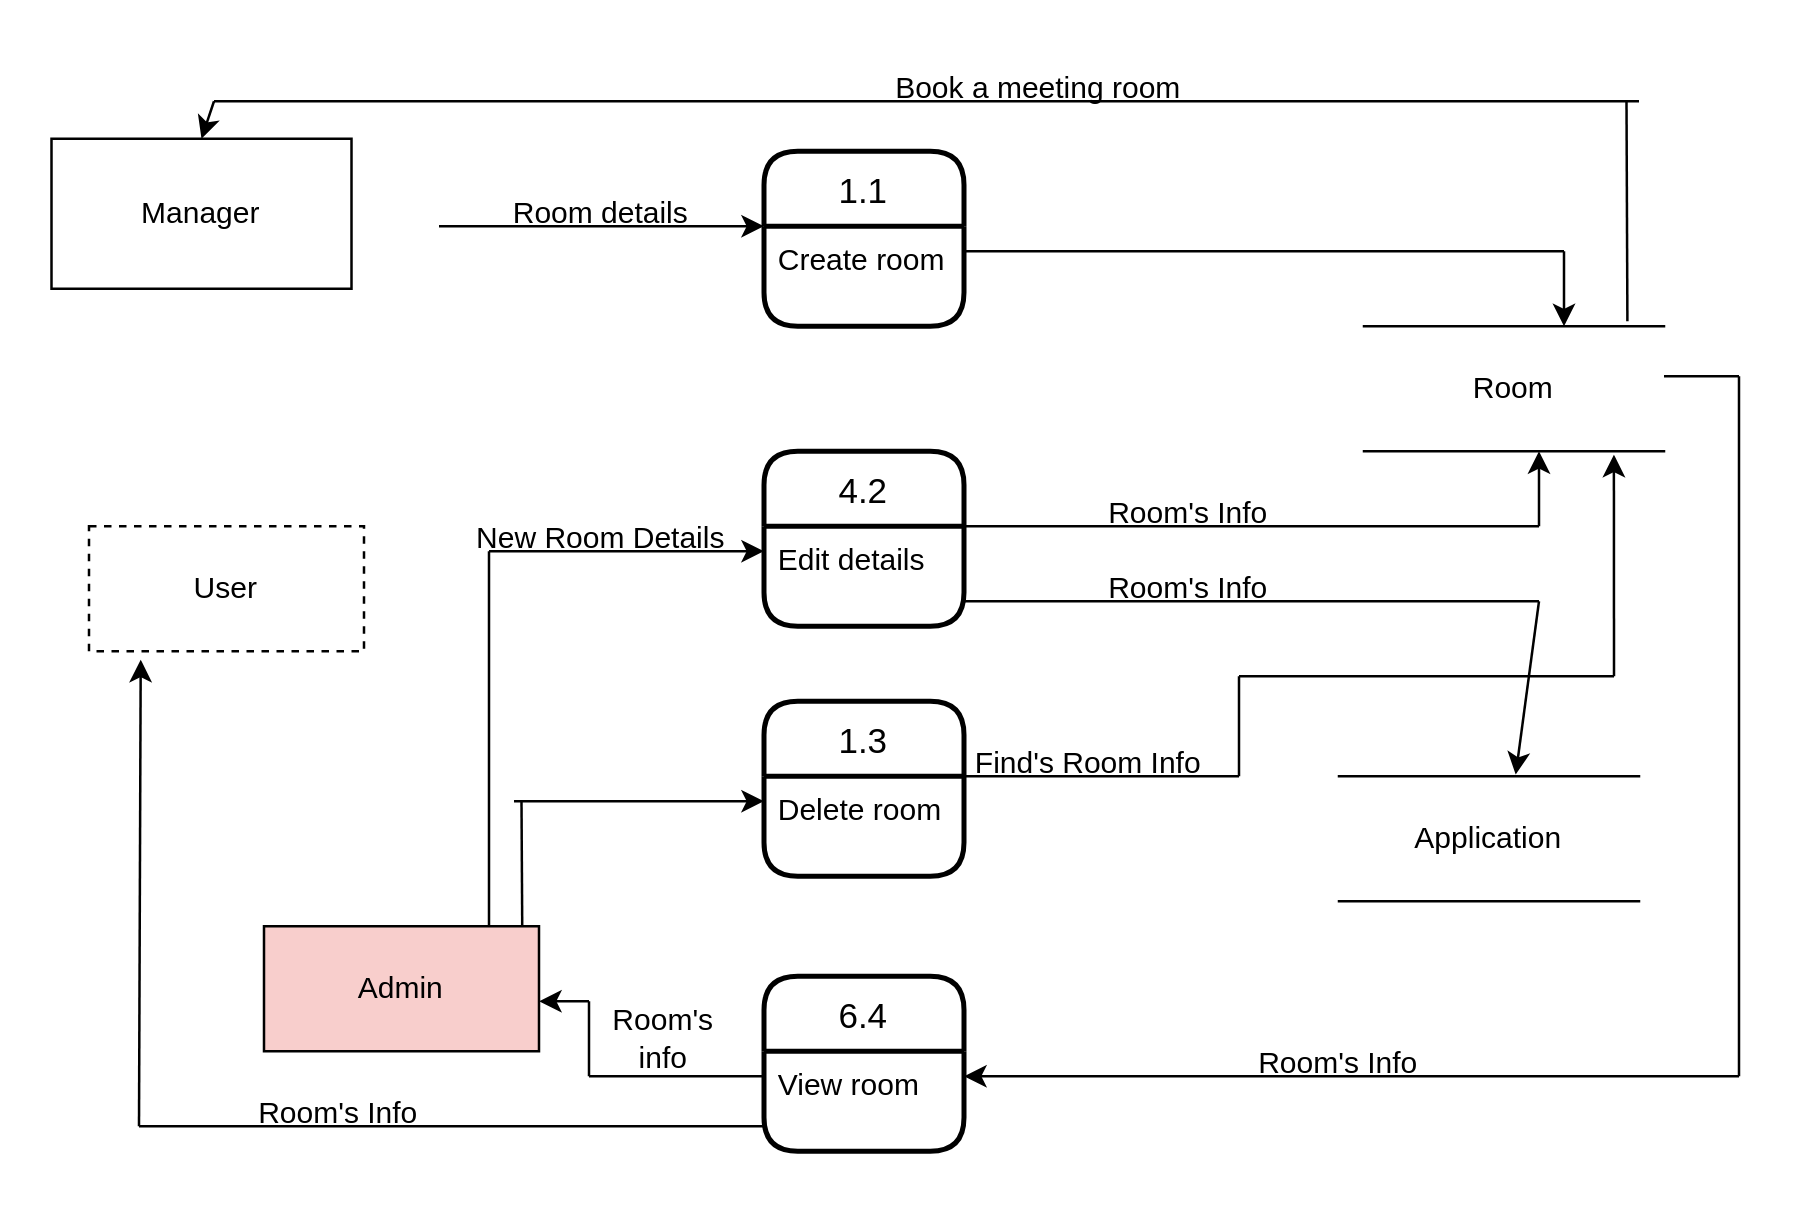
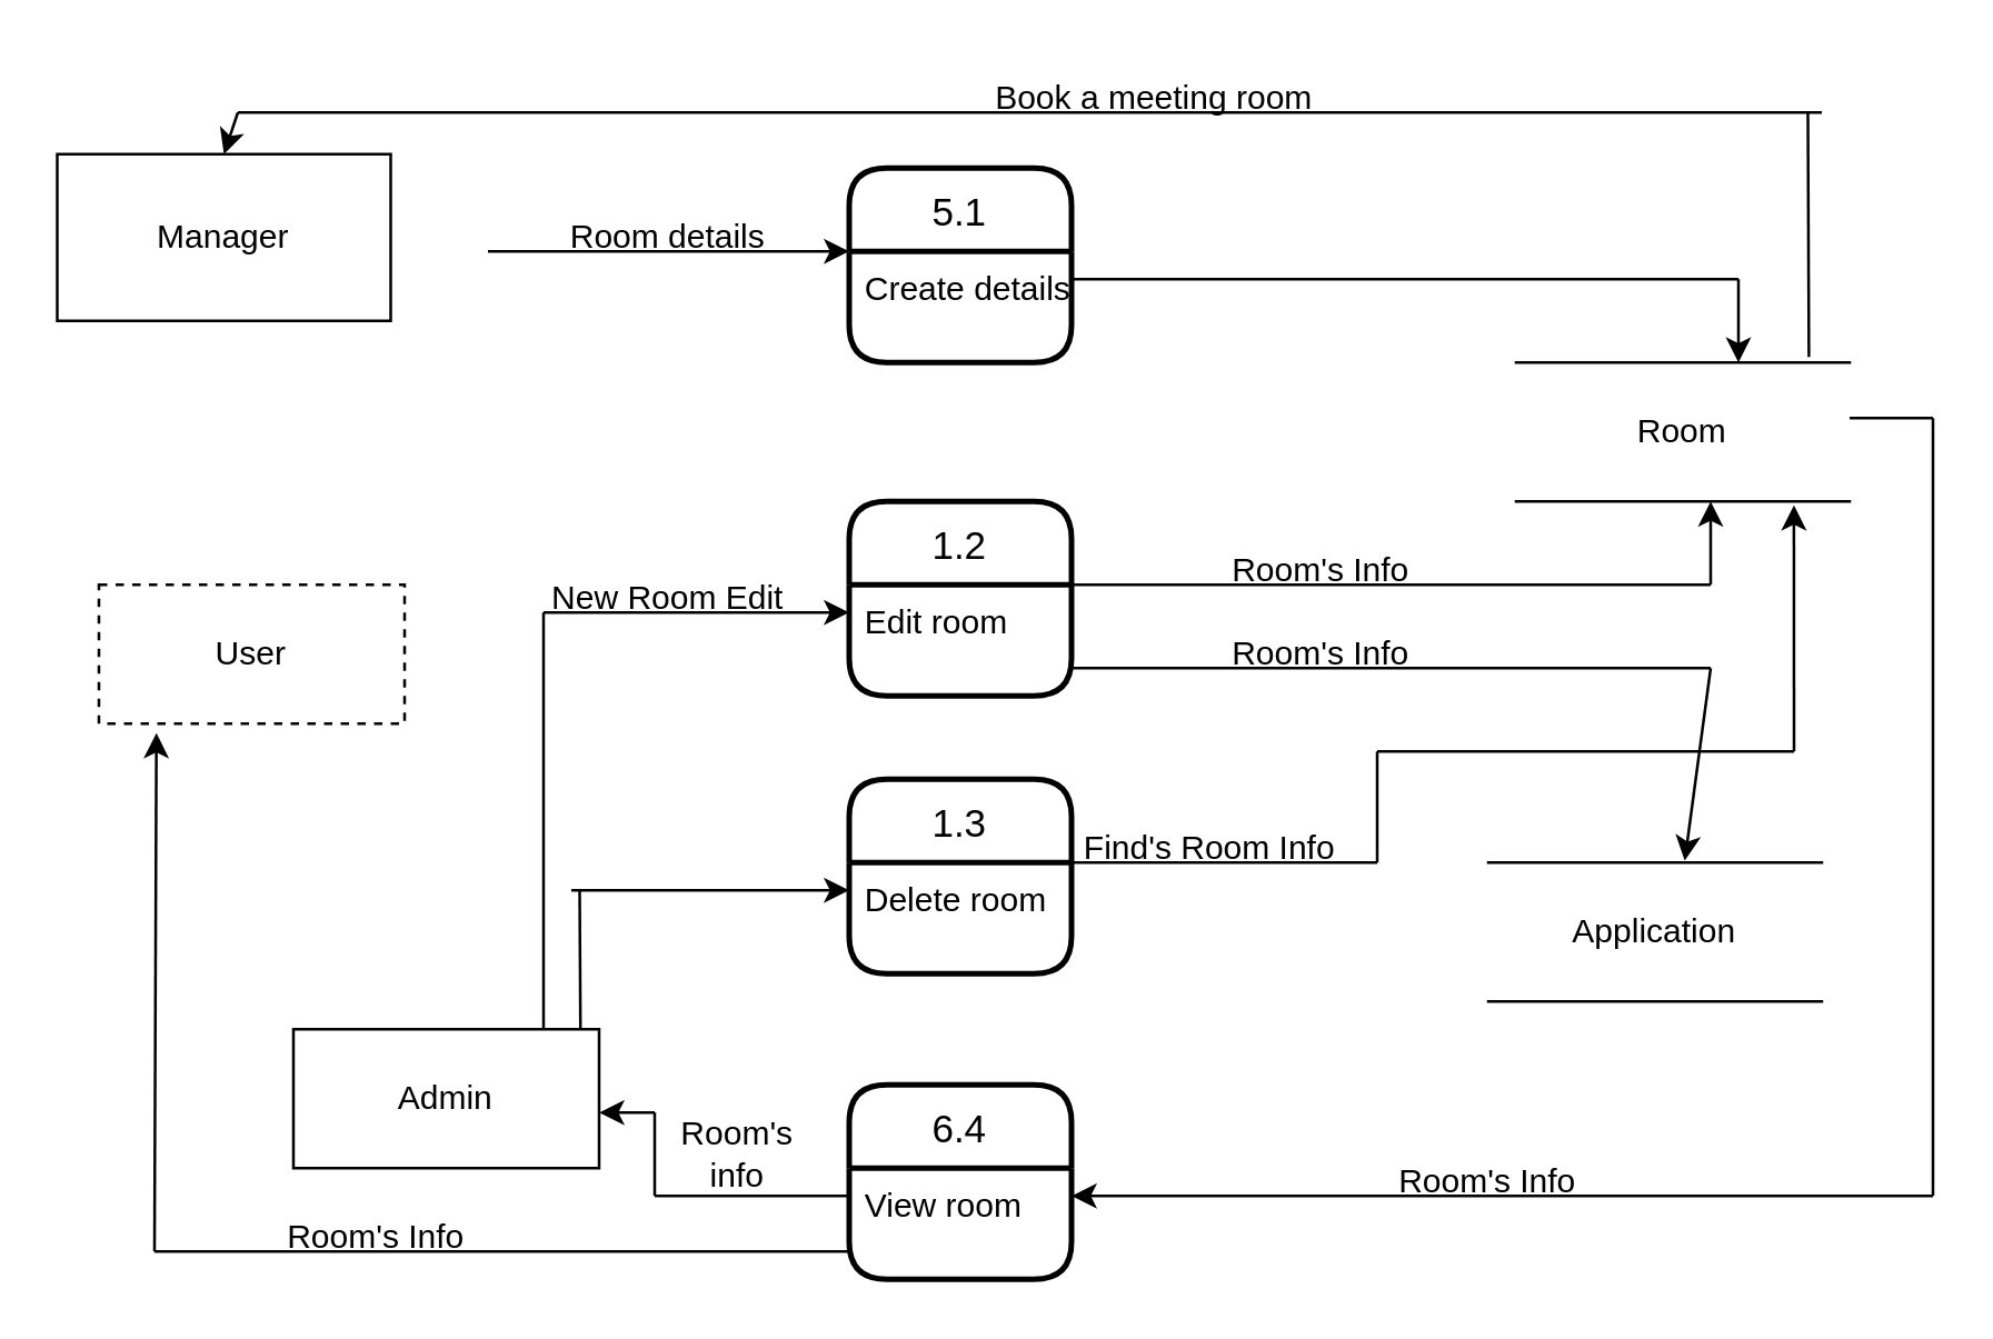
  <mxCell id="0" />
  <mxCell id="1" parent="0" />
  <mxCell id="2" value="User" style="rounded=0;whiteSpace=wrap;html=1;dashed=1;" vertex="1" parent="1"><mxGeometry x="35" y="210" width="110" height="50" as="geometry" /></mxCell>
- <mxCell id="3" value="Admin" style="rounded=0;whiteSpace=wrap;html=1;fillColor=#f8cecc;" vertex="1" parent="1"><mxGeometry x="105" y="370" width="110" height="50" as="geometry" /></mxCell>
- <mxCell id="4" value="1.1" style="swimlane;childLayout=stackLayout;horizontal=1;startSize=30;horizontalStack=0;rounded=1;fontSize=14;fontStyle=0;strokeWidth=2;resizeParent=0;resizeLast=1;shadow=0;dashed=0;align=center;" vertex="1" parent="1"><mxGeometry x="305" y="60" width="80" height="70" as="geometry" /></mxCell>
- <mxCell id="5" value="Create room" style="align=left;strokeColor=none;fillColor=none;spacingLeft=4;fontSize=12;verticalAlign=top;resizable=0;rotatable=0;part=1;" vertex="1" parent="4"><mxGeometry y="30" width="80" height="40" as="geometry" /></mxCell>
- <mxCell id="6" value="4.2" style="swimlane;childLayout=stackLayout;horizontal=1;startSize=30;horizontalStack=0;rounded=1;fontSize=14;fontStyle=0;strokeWidth=2;resizeParent=0;resizeLast=1;shadow=0;dashed=0;align=center;" vertex="1" parent="1"><mxGeometry x="305" y="180" width="80" height="70" as="geometry" /></mxCell>
- <mxCell id="7" value="Edit details" style="align=left;strokeColor=none;fillColor=none;spacingLeft=4;fontSize=12;verticalAlign=top;resizable=0;rotatable=0;part=1;" vertex="1" parent="6"><mxGeometry y="30" width="80" height="40" as="geometry" /></mxCell>
+ <mxCell id="3" value="Admin" style="rounded=0;whiteSpace=wrap;html=1;" vertex="1" parent="1"><mxGeometry x="105" y="370" width="110" height="50" as="geometry" /></mxCell>
+ <mxCell id="4" value="5.1" style="swimlane;childLayout=stackLayout;horizontal=1;startSize=30;horizontalStack=0;rounded=1;fontSize=14;fontStyle=0;strokeWidth=2;resizeParent=0;resizeLast=1;shadow=0;dashed=0;align=center;" vertex="1" parent="1"><mxGeometry x="305" y="60" width="80" height="70" as="geometry" /></mxCell>
+ <mxCell id="5" value="Create details" style="align=left;strokeColor=none;fillColor=none;spacingLeft=4;fontSize=12;verticalAlign=top;resizable=0;rotatable=0;part=1;" vertex="1" parent="4"><mxGeometry y="30" width="80" height="40" as="geometry" /></mxCell>
+ <mxCell id="6" value="1.2" style="swimlane;childLayout=stackLayout;horizontal=1;startSize=30;horizontalStack=0;rounded=1;fontSize=14;fontStyle=0;strokeWidth=2;resizeParent=0;resizeLast=1;shadow=0;dashed=0;align=center;" vertex="1" parent="1"><mxGeometry x="305" y="180" width="80" height="70" as="geometry" /></mxCell>
+ <mxCell id="7" value="Edit room" style="align=left;strokeColor=none;fillColor=none;spacingLeft=4;fontSize=12;verticalAlign=top;resizable=0;rotatable=0;part=1;" vertex="1" parent="6"><mxGeometry y="30" width="80" height="40" as="geometry" /></mxCell>
  <mxCell id="8" value="1.3" style="swimlane;childLayout=stackLayout;horizontal=1;startSize=30;horizontalStack=0;rounded=1;fontSize=14;fontStyle=0;strokeWidth=2;resizeParent=0;resizeLast=1;shadow=0;dashed=0;align=center;" vertex="1" parent="1"><mxGeometry x="305" y="280" width="80" height="70" as="geometry" /></mxCell>
  <mxCell id="9" value="Delete room" style="align=left;strokeColor=none;fillColor=none;spacingLeft=4;fontSize=12;verticalAlign=top;resizable=0;rotatable=0;part=1;" vertex="1" parent="8"><mxGeometry y="30" width="80" height="40" as="geometry" /></mxCell>
  <mxCell id="10" value="6.4" style="swimlane;childLayout=stackLayout;horizontal=1;startSize=30;horizontalStack=0;rounded=1;fontSize=14;fontStyle=0;strokeWidth=2;resizeParent=0;resizeLast=1;shadow=0;dashed=0;align=center;" vertex="1" parent="1"><mxGeometry x="305" y="390" width="80" height="70" as="geometry" /></mxCell>
  <mxCell id="11" value="View room" style="align=left;strokeColor=none;fillColor=none;spacingLeft=4;fontSize=12;verticalAlign=top;resizable=0;rotatable=0;part=1;" vertex="1" parent="10"><mxGeometry y="30" width="80" height="40" as="geometry" /></mxCell>
  <mxCell id="12" value="" style="endArrow=classic;html=1;rounded=0;entryX=0;entryY=0;entryDx=0;entryDy=0;" edge="1" parent="1" target="5"><mxGeometry width="50" height="50" relative="1" as="geometry"><mxPoint x="175" y="90" as="sourcePoint" /><mxPoint x="245" y="60" as="targetPoint" /><Array as="points"><mxPoint x="255" y="90" /></Array></mxGeometry></mxCell>
  <mxCell id="13" value="Room details" style="text;html=1;strokeColor=none;fillColor=none;align=center;verticalAlign=middle;whiteSpace=wrap;rounded=0;" vertex="1" parent="1"><mxGeometry x="175" y="70" width="130" height="30" as="geometry" /></mxCell>
  <mxCell id="14" value="" style="endArrow=none;html=1;rounded=0;" edge="1" parent="1"><mxGeometry width="50" height="50" relative="1" as="geometry"><mxPoint x="195" y="370" as="sourcePoint" /><mxPoint x="195" y="220" as="targetPoint" /><Array as="points" /></mxGeometry></mxCell>
  <mxCell id="15" value="" style="endArrow=classic;html=1;rounded=0;entryX=0;entryY=0.25;entryDx=0;entryDy=0;" edge="1" parent="1" target="7"><mxGeometry width="50" height="50" relative="1" as="geometry"><mxPoint x="195" y="220" as="sourcePoint" /><mxPoint x="305" y="180" as="targetPoint" /></mxGeometry></mxCell>
- <mxCell id="16" value="New Room Details" style="text;html=1;strokeColor=none;fillColor=none;align=center;verticalAlign=middle;whiteSpace=wrap;rounded=0;" vertex="1" parent="1"><mxGeometry x="185" y="200" width="110" height="30" as="geometry" /></mxCell>
+ <mxCell id="16" value="New Room Edit" style="text;html=1;strokeColor=none;fillColor=none;align=center;verticalAlign=middle;whiteSpace=wrap;rounded=0;" vertex="1" parent="1"><mxGeometry x="185" y="200" width="110" height="30" as="geometry" /></mxCell>
  <mxCell id="17" value="" style="endArrow=none;html=1;rounded=0;exitX=0.939;exitY=0;exitDx=0;exitDy=0;exitPerimeter=0;" edge="1" parent="1" source="3"><mxGeometry width="50" height="50" relative="1" as="geometry"><mxPoint x="365" y="260" as="sourcePoint" /><mxPoint x="208" y="320" as="targetPoint" /></mxGeometry></mxCell>
  <mxCell id="18" value="" style="endArrow=classic;html=1;rounded=0;entryX=0;entryY=0.25;entryDx=0;entryDy=0;" edge="1" parent="1" target="9"><mxGeometry width="50" height="50" relative="1" as="geometry"><mxPoint x="205" y="320" as="sourcePoint" /><mxPoint x="415" y="210" as="targetPoint" /></mxGeometry></mxCell>
  <mxCell id="19" value="" style="endArrow=none;html=1;rounded=0;" edge="1" parent="1"><mxGeometry width="50" height="50" relative="1" as="geometry"><mxPoint x="235" y="430" as="sourcePoint" /><mxPoint x="305" y="430" as="targetPoint" /><Array as="points" /></mxGeometry></mxCell>
  <mxCell id="20" value="" style="endArrow=none;html=1;rounded=0;" edge="1" parent="1"><mxGeometry width="50" height="50" relative="1" as="geometry"><mxPoint x="235" y="430" as="sourcePoint" /><mxPoint x="235" y="400" as="targetPoint" /></mxGeometry></mxCell>
  <mxCell id="21" value="" style="endArrow=classic;html=1;rounded=0;" edge="1" parent="1"><mxGeometry width="50" height="50" relative="1" as="geometry"><mxPoint x="235" y="400" as="sourcePoint" /><mxPoint x="215" y="400" as="targetPoint" /></mxGeometry></mxCell>
  <mxCell id="22" value="Room's info" style="text;html=1;strokeColor=none;fillColor=none;align=center;verticalAlign=middle;whiteSpace=wrap;rounded=0;" vertex="1" parent="1"><mxGeometry x="235" y="400" width="60" height="30" as="geometry" /></mxCell>
  <mxCell id="23" value="" style="shape=partialRectangle;whiteSpace=wrap;html=1;left=0;right=0;fillColor=none;" vertex="1" parent="1"><mxGeometry x="545" y="130" width="120" height="50" as="geometry" /></mxCell>
  <mxCell id="24" value="Room" style="text;html=1;strokeColor=none;fillColor=none;align=center;verticalAlign=middle;whiteSpace=wrap;rounded=0;" vertex="1" parent="1"><mxGeometry x="575" y="140" width="60" height="30" as="geometry" /></mxCell>
  <mxCell id="25" value="" style="endArrow=classic;html=1;rounded=0;" edge="1" parent="1"><mxGeometry width="50" height="50" relative="1" as="geometry"><mxPoint x="625" y="100" as="sourcePoint" /><mxPoint x="625" y="130" as="targetPoint" /></mxGeometry></mxCell>
  <mxCell id="26" value="" style="endArrow=none;html=1;rounded=0;exitX=1;exitY=0.25;exitDx=0;exitDy=0;" edge="1" parent="1" source="5"><mxGeometry width="50" height="50" relative="1" as="geometry"><mxPoint x="385" y="90" as="sourcePoint" /><mxPoint x="625" y="100" as="targetPoint" /></mxGeometry></mxCell>
  <mxCell id="27" value="" style="endArrow=none;html=1;rounded=0;" edge="1" parent="1"><mxGeometry width="50" height="50" relative="1" as="geometry"><mxPoint x="665" y="150" as="sourcePoint" /><mxPoint x="695" y="150" as="targetPoint" /><Array as="points"><mxPoint x="675" y="150" /></Array></mxGeometry></mxCell>
  <mxCell id="28" value="" style="endArrow=none;html=1;rounded=0;" edge="1" parent="1"><mxGeometry width="50" height="50" relative="1" as="geometry"><mxPoint x="695" y="430" as="sourcePoint" /><mxPoint x="695" y="150" as="targetPoint" /></mxGeometry></mxCell>
  <mxCell id="29" value="" style="endArrow=classic;html=1;rounded=0;entryX=1;entryY=0.25;entryDx=0;entryDy=0;" edge="1" parent="1" target="11"><mxGeometry width="50" height="50" relative="1" as="geometry"><mxPoint x="695" y="430" as="sourcePoint" /><mxPoint x="635" y="380" as="targetPoint" /></mxGeometry></mxCell>
  <mxCell id="30" value="" style="endArrow=none;html=1;rounded=0;entryX=0;entryY=0.75;entryDx=0;entryDy=0;entryPerimeter=0;" edge="1" parent="1" target="11"><mxGeometry width="50" height="50" relative="1" as="geometry"><mxPoint x="55" y="450" as="sourcePoint" /><mxPoint x="305" y="440" as="targetPoint" /></mxGeometry></mxCell>
  <mxCell id="31" value="" style="endArrow=classic;html=1;rounded=0;entryX=0.188;entryY=1.067;entryDx=0;entryDy=0;entryPerimeter=0;" edge="1" parent="1" target="2"><mxGeometry width="50" height="50" relative="1" as="geometry"><mxPoint x="55" y="450" as="sourcePoint" /><mxPoint x="105" y="400" as="targetPoint" /></mxGeometry></mxCell>
  <mxCell id="32" value="Application" style="shape=partialRectangle;whiteSpace=wrap;html=1;left=0;right=0;fillColor=none;" vertex="1" parent="1"><mxGeometry x="535" y="310" width="120" height="50" as="geometry" /></mxCell>
  <mxCell id="33" value="" style="endArrow=none;html=1;rounded=0;" edge="1" parent="1"><mxGeometry width="50" height="50" relative="1" as="geometry"><mxPoint x="385" y="210" as="sourcePoint" /><mxPoint x="615" y="210" as="targetPoint" /></mxGeometry></mxCell>
  <mxCell id="34" value="" style="endArrow=classic;html=1;rounded=0;" edge="1" parent="1"><mxGeometry width="50" height="50" relative="1" as="geometry"><mxPoint x="615" y="210" as="sourcePoint" /><mxPoint x="615" y="180" as="targetPoint" /></mxGeometry></mxCell>
  <mxCell id="35" value="Room's Info" style="text;html=1;strokeColor=none;fillColor=none;align=center;verticalAlign=middle;whiteSpace=wrap;rounded=0;" vertex="1" parent="1"><mxGeometry x="435" y="190" width="80" height="30" as="geometry" /></mxCell>
  <mxCell id="36" value="" style="endArrow=none;html=1;rounded=0;exitX=1;exitY=0.75;exitDx=0;exitDy=0;" edge="1" parent="1" source="7"><mxGeometry width="50" height="50" relative="1" as="geometry"><mxPoint x="385" y="220" as="sourcePoint" /><mxPoint x="615" y="240" as="targetPoint" /></mxGeometry></mxCell>
  <mxCell id="37" value="" style="endArrow=classic;html=1;rounded=0;entryX=0.589;entryY=-0.013;entryDx=0;entryDy=0;entryPerimeter=0;" edge="1" parent="1" target="32"><mxGeometry width="50" height="50" relative="1" as="geometry"><mxPoint x="615" y="240" as="sourcePoint" /><mxPoint x="665" y="190" as="targetPoint" /></mxGeometry></mxCell>
  <mxCell id="38" value="Room's Info" style="text;html=1;strokeColor=none;fillColor=none;align=center;verticalAlign=middle;whiteSpace=wrap;rounded=0;" vertex="1" parent="1"><mxGeometry x="435" y="220" width="80" height="30" as="geometry" /></mxCell>
  <mxCell id="39" value="" style="endArrow=none;html=1;rounded=0;exitX=1;exitY=0;exitDx=0;exitDy=0;" edge="1" parent="1" source="9"><mxGeometry width="50" height="50" relative="1" as="geometry"><mxPoint x="395" y="290" as="sourcePoint" /><mxPoint x="495" y="310" as="targetPoint" /></mxGeometry></mxCell>
  <mxCell id="40" value="" style="endArrow=none;html=1;rounded=0;" edge="1" parent="1"><mxGeometry width="50" height="50" relative="1" as="geometry"><mxPoint x="495" y="310" as="sourcePoint" /><mxPoint x="495" y="270" as="targetPoint" /></mxGeometry></mxCell>
  <mxCell id="41" value="" style="endArrow=none;html=1;rounded=0;" edge="1" parent="1"><mxGeometry width="50" height="50" relative="1" as="geometry"><mxPoint x="495" y="270" as="sourcePoint" /><mxPoint x="645" y="270" as="targetPoint" /></mxGeometry></mxCell>
  <mxCell id="42" value="" style="endArrow=classic;html=1;rounded=0;entryX=0.833;entryY=1.027;entryDx=0;entryDy=0;entryPerimeter=0;" edge="1" parent="1" target="23"><mxGeometry width="50" height="50" relative="1" as="geometry"><mxPoint x="645" y="270" as="sourcePoint" /><mxPoint x="695" y="220" as="targetPoint" /></mxGeometry></mxCell>
  <mxCell id="43" value="Find's Room Info" style="text;html=1;strokeColor=none;fillColor=none;align=center;verticalAlign=middle;whiteSpace=wrap;rounded=0;" vertex="1" parent="1"><mxGeometry x="365" y="290" width="140" height="30" as="geometry" /></mxCell>
  <mxCell id="44" value="Room's Info" style="text;html=1;strokeColor=none;fillColor=none;align=center;verticalAlign=middle;whiteSpace=wrap;rounded=0;" vertex="1" parent="1"><mxGeometry x="495" y="410" width="80" height="30" as="geometry" /></mxCell>
  <mxCell id="45" value="Room's Info" style="text;html=1;strokeColor=none;fillColor=none;align=center;verticalAlign=middle;whiteSpace=wrap;rounded=0;" vertex="1" parent="1"><mxGeometry x="95" y="430" width="80" height="30" as="geometry" /></mxCell>
  <mxCell id="46" value="Manager" style="rounded=0;whiteSpace=wrap;html=1;" vertex="1" parent="1"><mxGeometry x="20" y="55" width="120" height="60" as="geometry" /></mxCell>
  <mxCell id="47" value="" style="endArrow=none;html=1;rounded=0;exitX=0.878;exitY=-0.04;exitDx=0;exitDy=0;exitPerimeter=0;" edge="1" parent="1" source="23"><mxGeometry width="50" height="50" relative="1" as="geometry"><mxPoint x="365" y="300" as="sourcePoint" /><mxPoint x="650" y="40" as="targetPoint" /></mxGeometry></mxCell>
  <mxCell id="48" value="" style="endArrow=none;html=1;rounded=0;" edge="1" parent="1"><mxGeometry width="50" height="50" relative="1" as="geometry"><mxPoint x="85" y="40" as="sourcePoint" /><mxPoint x="655" y="40" as="targetPoint" /></mxGeometry></mxCell>
  <mxCell id="49" value="" style="endArrow=classic;html=1;rounded=0;entryX=0.5;entryY=0;entryDx=0;entryDy=0;" edge="1" parent="1" target="46"><mxGeometry width="50" height="50" relative="1" as="geometry"><mxPoint x="85" y="40" as="sourcePoint" /><mxPoint x="135" y="-10" as="targetPoint" /></mxGeometry></mxCell>
  <mxCell id="50" value="Book a meeting room" style="text;html=1;strokeColor=none;fillColor=none;align=center;verticalAlign=middle;whiteSpace=wrap;rounded=0;" vertex="1" parent="1"><mxGeometry x="340" y="20" width="150" height="30" as="geometry" /></mxCell>
